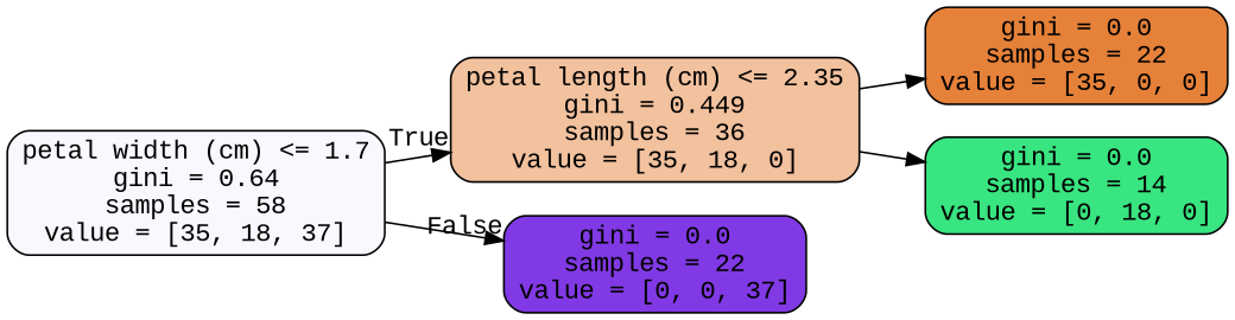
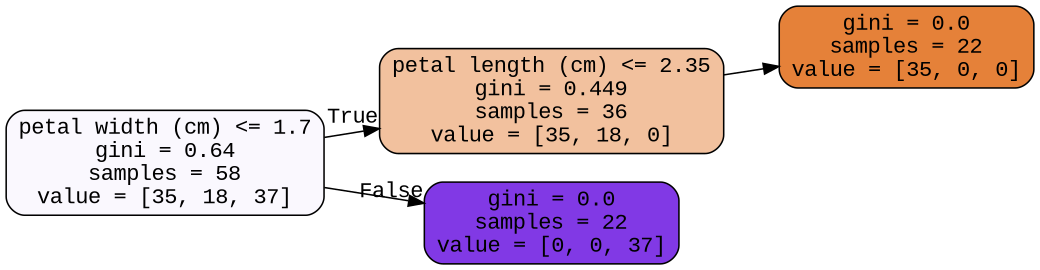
  digraph {
    rankdir=LR
    fontname="Liberation Mono"
    node [color=black fontname="Liberation Mono" shape=box style="filled, rounded"]
    edge [fontname="Liberation Mono"]
    n1 [fillcolor="#8139e509" label="petal width (cm) <= 1.7\ngini = 0.64\nsamples = 58\nvalue = [35, 18, 37]"]
    n2 [fillcolor="#e581397c" label="petal length (cm) <= 2.35\ngini = 0.449\nsamples = 36\nvalue = [35, 18, 0]"]
    n3 [fillcolor="#8139e5ff" label="gini = 0.0\nsamples = 22\nvalue = [0, 0, 37]"]
    n4 [fillcolor="#e58139ff" label="gini = 0.0\nsamples = 22\nvalue = [35, 0, 0]"]
-   n5 [fillcolor="#39e581ff" label="gini = 0.0\nsamples = 14\nvalue = [0, 18, 0]"]
    n1 -> n2 [headlabel=True labelangle=45 labeldistance=2.5]
    n1 -> n3 [headlabel=False labelangle=-45 labeldistance=2.5]
    n2 -> n4
-   n2 -> n5
  }
